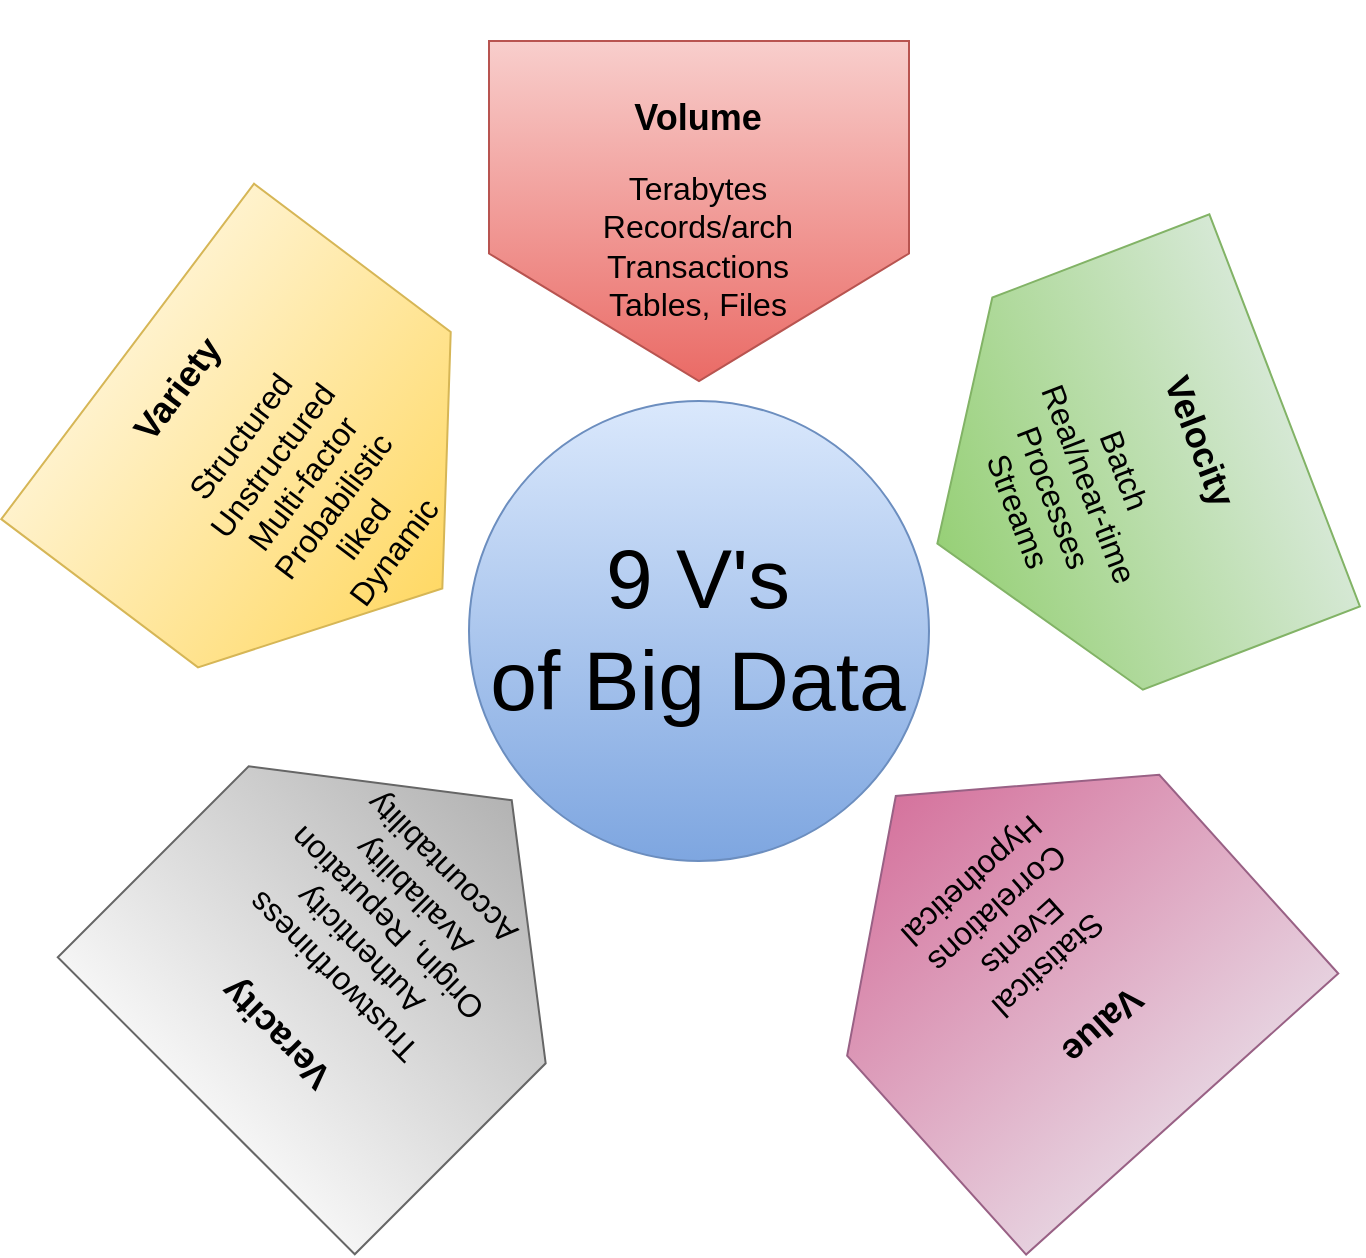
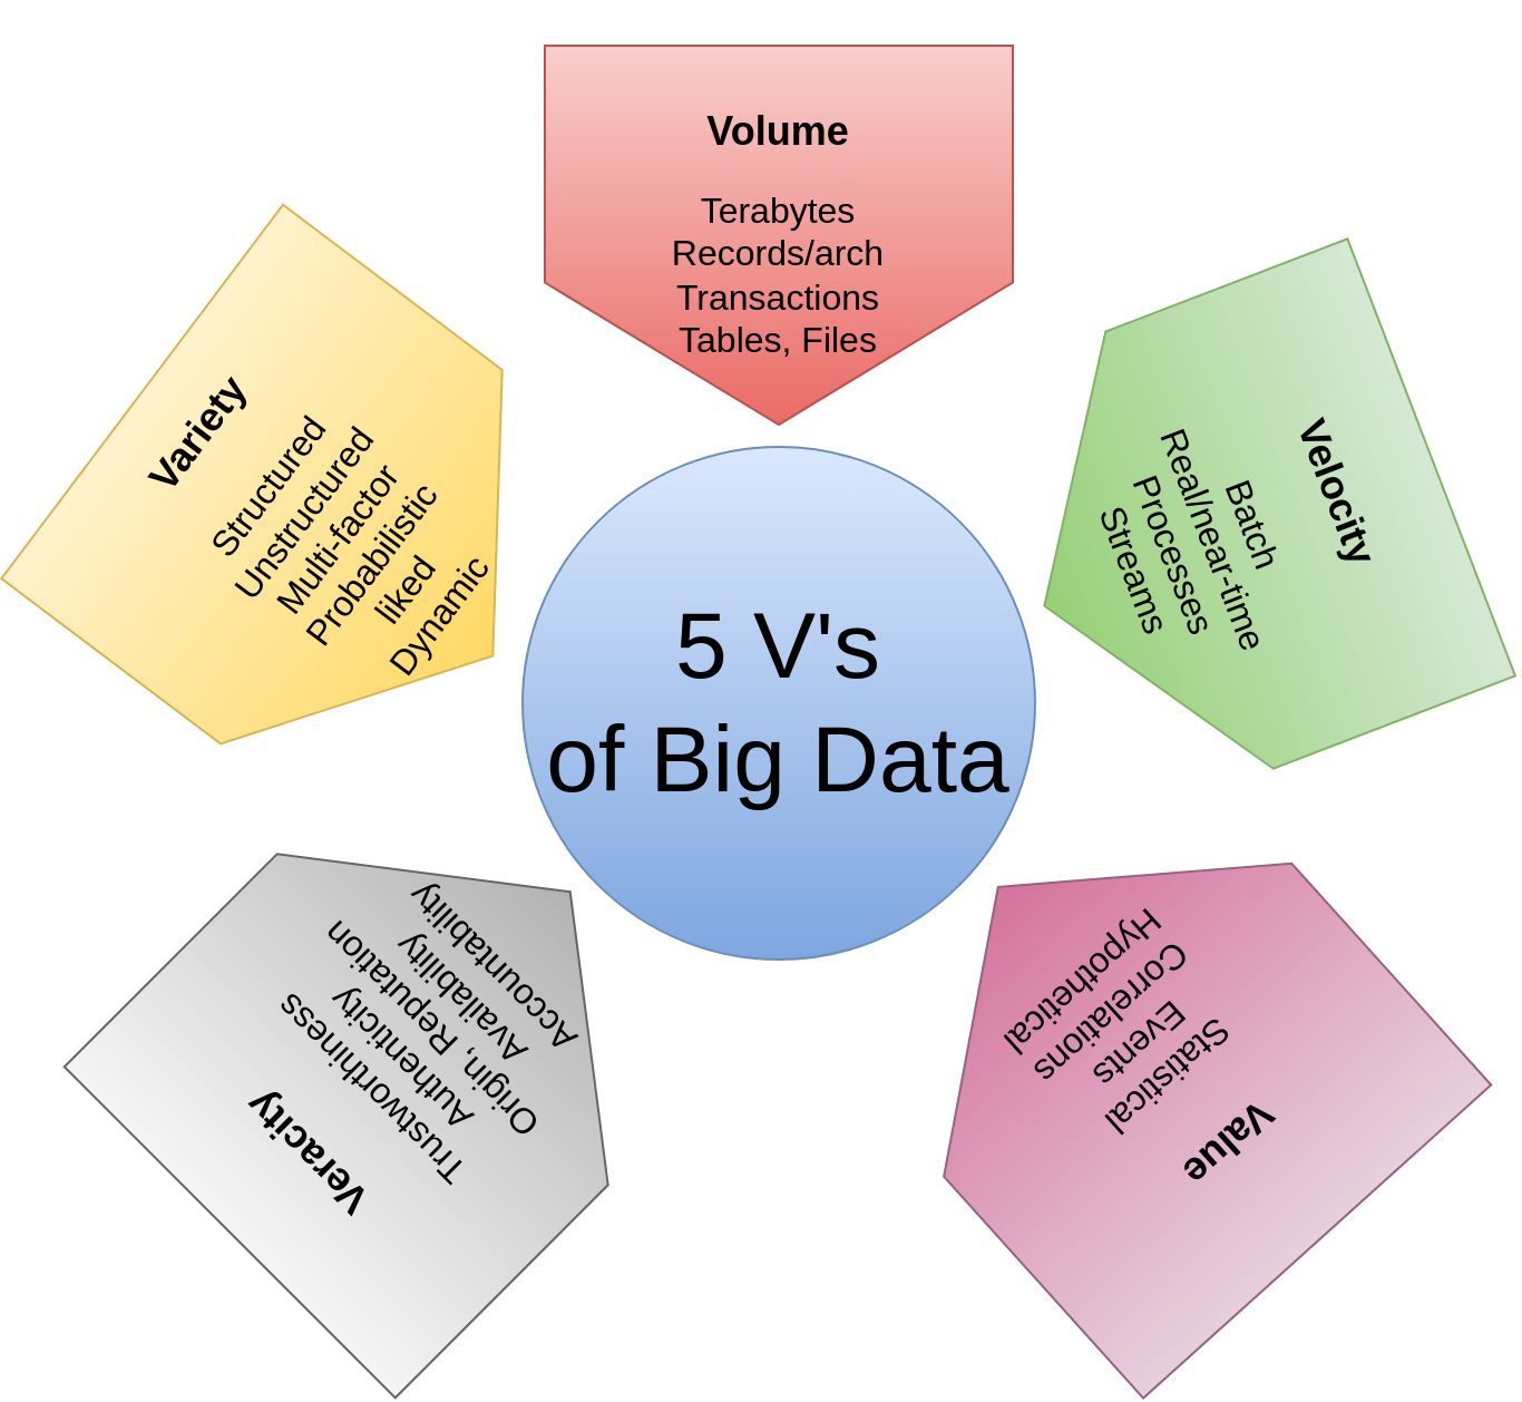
  <mxCell id="0" />
  <mxCell id="1" parent="0" />
- <mxCell id="2" value="&lt;font style=&quot;font-size: 42px&quot;&gt;9 V's&lt;br&gt;of Big Data&lt;/font&gt;" parent="1" vertex="1" style="ellipse;whiteSpace=wrap;html=1;aspect=fixed;fillColor=#dae8fc;strokeColor=#6c8ebf;gradientColor=#7ea6e0;"><mxGeometry x="217" as="geometry" height="230" width="230" y="200" /></mxCell>
+ <mxCell id="2" value="&lt;font style=&quot;font-size: 42px&quot;&gt;5 V's&lt;br&gt;of Big Data&lt;/font&gt;" parent="1" vertex="1" style="ellipse;whiteSpace=wrap;html=1;aspect=fixed;fillColor=#dae8fc;strokeColor=#6c8ebf;gradientColor=#7ea6e0;"><mxGeometry x="217" as="geometry" height="230" width="230" y="200" /></mxCell>
  <mxCell id="3" value="&lt;b&gt;&lt;font style=&quot;font-size: 18px&quot;&gt;Volume&lt;/font&gt;&lt;br&gt;&lt;font style=&quot;font-size: 5px&quot;&gt;&amp;nbsp;&lt;/font&gt;&lt;br&gt;&lt;/b&gt;&lt;font style=&quot;font-size: 16px&quot;&gt;Terabytes&lt;br&gt;Records/arch&lt;br&gt;Transactions&lt;br&gt;Tables, Files&lt;/font&gt;" parent="1" vertex="1" style="shape=offPageConnector;whiteSpace=wrap;html=1;gradientColor=#ea6b66;fillColor=#f8cecc;strokeColor=#b85450;"><mxGeometry x="227" as="geometry" height="170" width="210" y="20" /></mxCell>
  <mxCell id="4" value="&lt;b&gt;&lt;font style=&quot;font-size: 18px&quot;&gt;Value&lt;/font&gt;&lt;/b&gt;&lt;br&gt;&lt;font style=&quot;font-size: 16px&quot;&gt;&lt;br&gt;Statistical&lt;br&gt;Events&lt;br&gt;Correlations&lt;br&gt;Hypothetical&lt;/font&gt;" parent="1" vertex="1" style="shape=offPageConnector;whiteSpace=wrap;html=1;rotation=138;gradientColor=#d5739d;fillColor=#e6d0de;strokeColor=#996185;"><mxGeometry x="397" as="geometry" height="214" width="210" y="370" /></mxCell>
  <mxCell id="5" value="&lt;b&gt;&lt;font style=&quot;font-size: 18px&quot;&gt;Velocity&lt;/font&gt;&lt;/b&gt;&lt;br&gt;&lt;font style=&quot;font-size: 16px&quot;&gt;&lt;br&gt;Batch&lt;br&gt;Real/near-time&lt;br&gt;Processes&lt;br&gt;Streams&lt;/font&gt;" parent="1" vertex="1" style="shape=offPageConnector;whiteSpace=wrap;html=1;rotation=69;gradientColor=#97d077;fillColor=#d5e8d4;strokeColor=#82b366;"><mxGeometry x="433" as="geometry" height="186" width="210" y="145" /></mxCell>
  <mxCell id="6" value="&lt;font style=&quot;font-size: 18px&quot;&gt;&lt;b&gt;Variety&lt;/b&gt;&lt;/font&gt;&lt;br&gt;&lt;font style=&quot;font-size: 16px&quot;&gt;&lt;br&gt;Structured&lt;br&gt;Unstructured&lt;br&gt;Multi-factor&lt;br&gt;Probabilistic&lt;br&gt;liked&lt;br&gt;Dynamic&lt;/font&gt;" parent="1" vertex="1" style="shape=offPageConnector;whiteSpace=wrap;html=1;rotation=-53;gradientColor=#ffd966;fillColor=#fff2cc;strokeColor=#d6b656;"><mxGeometry x="20" as="geometry" height="197" width="210" y="136" /></mxCell>
  <mxCell id="7" value="&lt;b&gt;&lt;font style=&quot;font-size: 18px&quot;&gt;Veracity&lt;/font&gt;&lt;/b&gt;&lt;br&gt;&lt;font style=&quot;font-size: 16px&quot;&gt;&lt;br&gt;Trustworthiness&lt;br&gt;Authenticity&lt;br&gt;Origin, Reputation&lt;br&gt;Availability&lt;br&gt;Accountability&lt;/font&gt;" parent="1" vertex="1" style="shape=offPageConnector;whiteSpace=wrap;html=1;rotation=-135;gradientColor=#b3b3b3;fillColor=#f5f5f5;strokeColor=#666666;"><mxGeometry x="57" as="geometry" height="216" width="210" y="368" /></mxCell>
